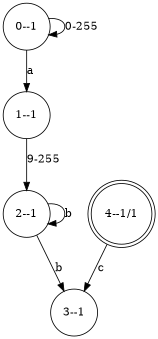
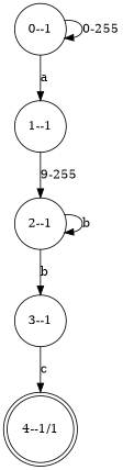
  digraph {
    node [color=black shape=circle]
    edge [color=black]
    n1 [label="0--1"]
    n2 [label="1--1"]
    n3 [label="2--1"]
    n4 [label="3--1"]
    n5 [label="4--1/1" shape=doublecircle]
    n1 -> n1 [label="0-255"]
    n1 -> n2 [label=a]
    n2 -> n3 [label="9-255"]
    n3 -> n3 [label=b]
    n3 -> n4 [label=b]
-   n5 -> n4 [label=c]
+   n4 -> n5 [label=c]
  }
